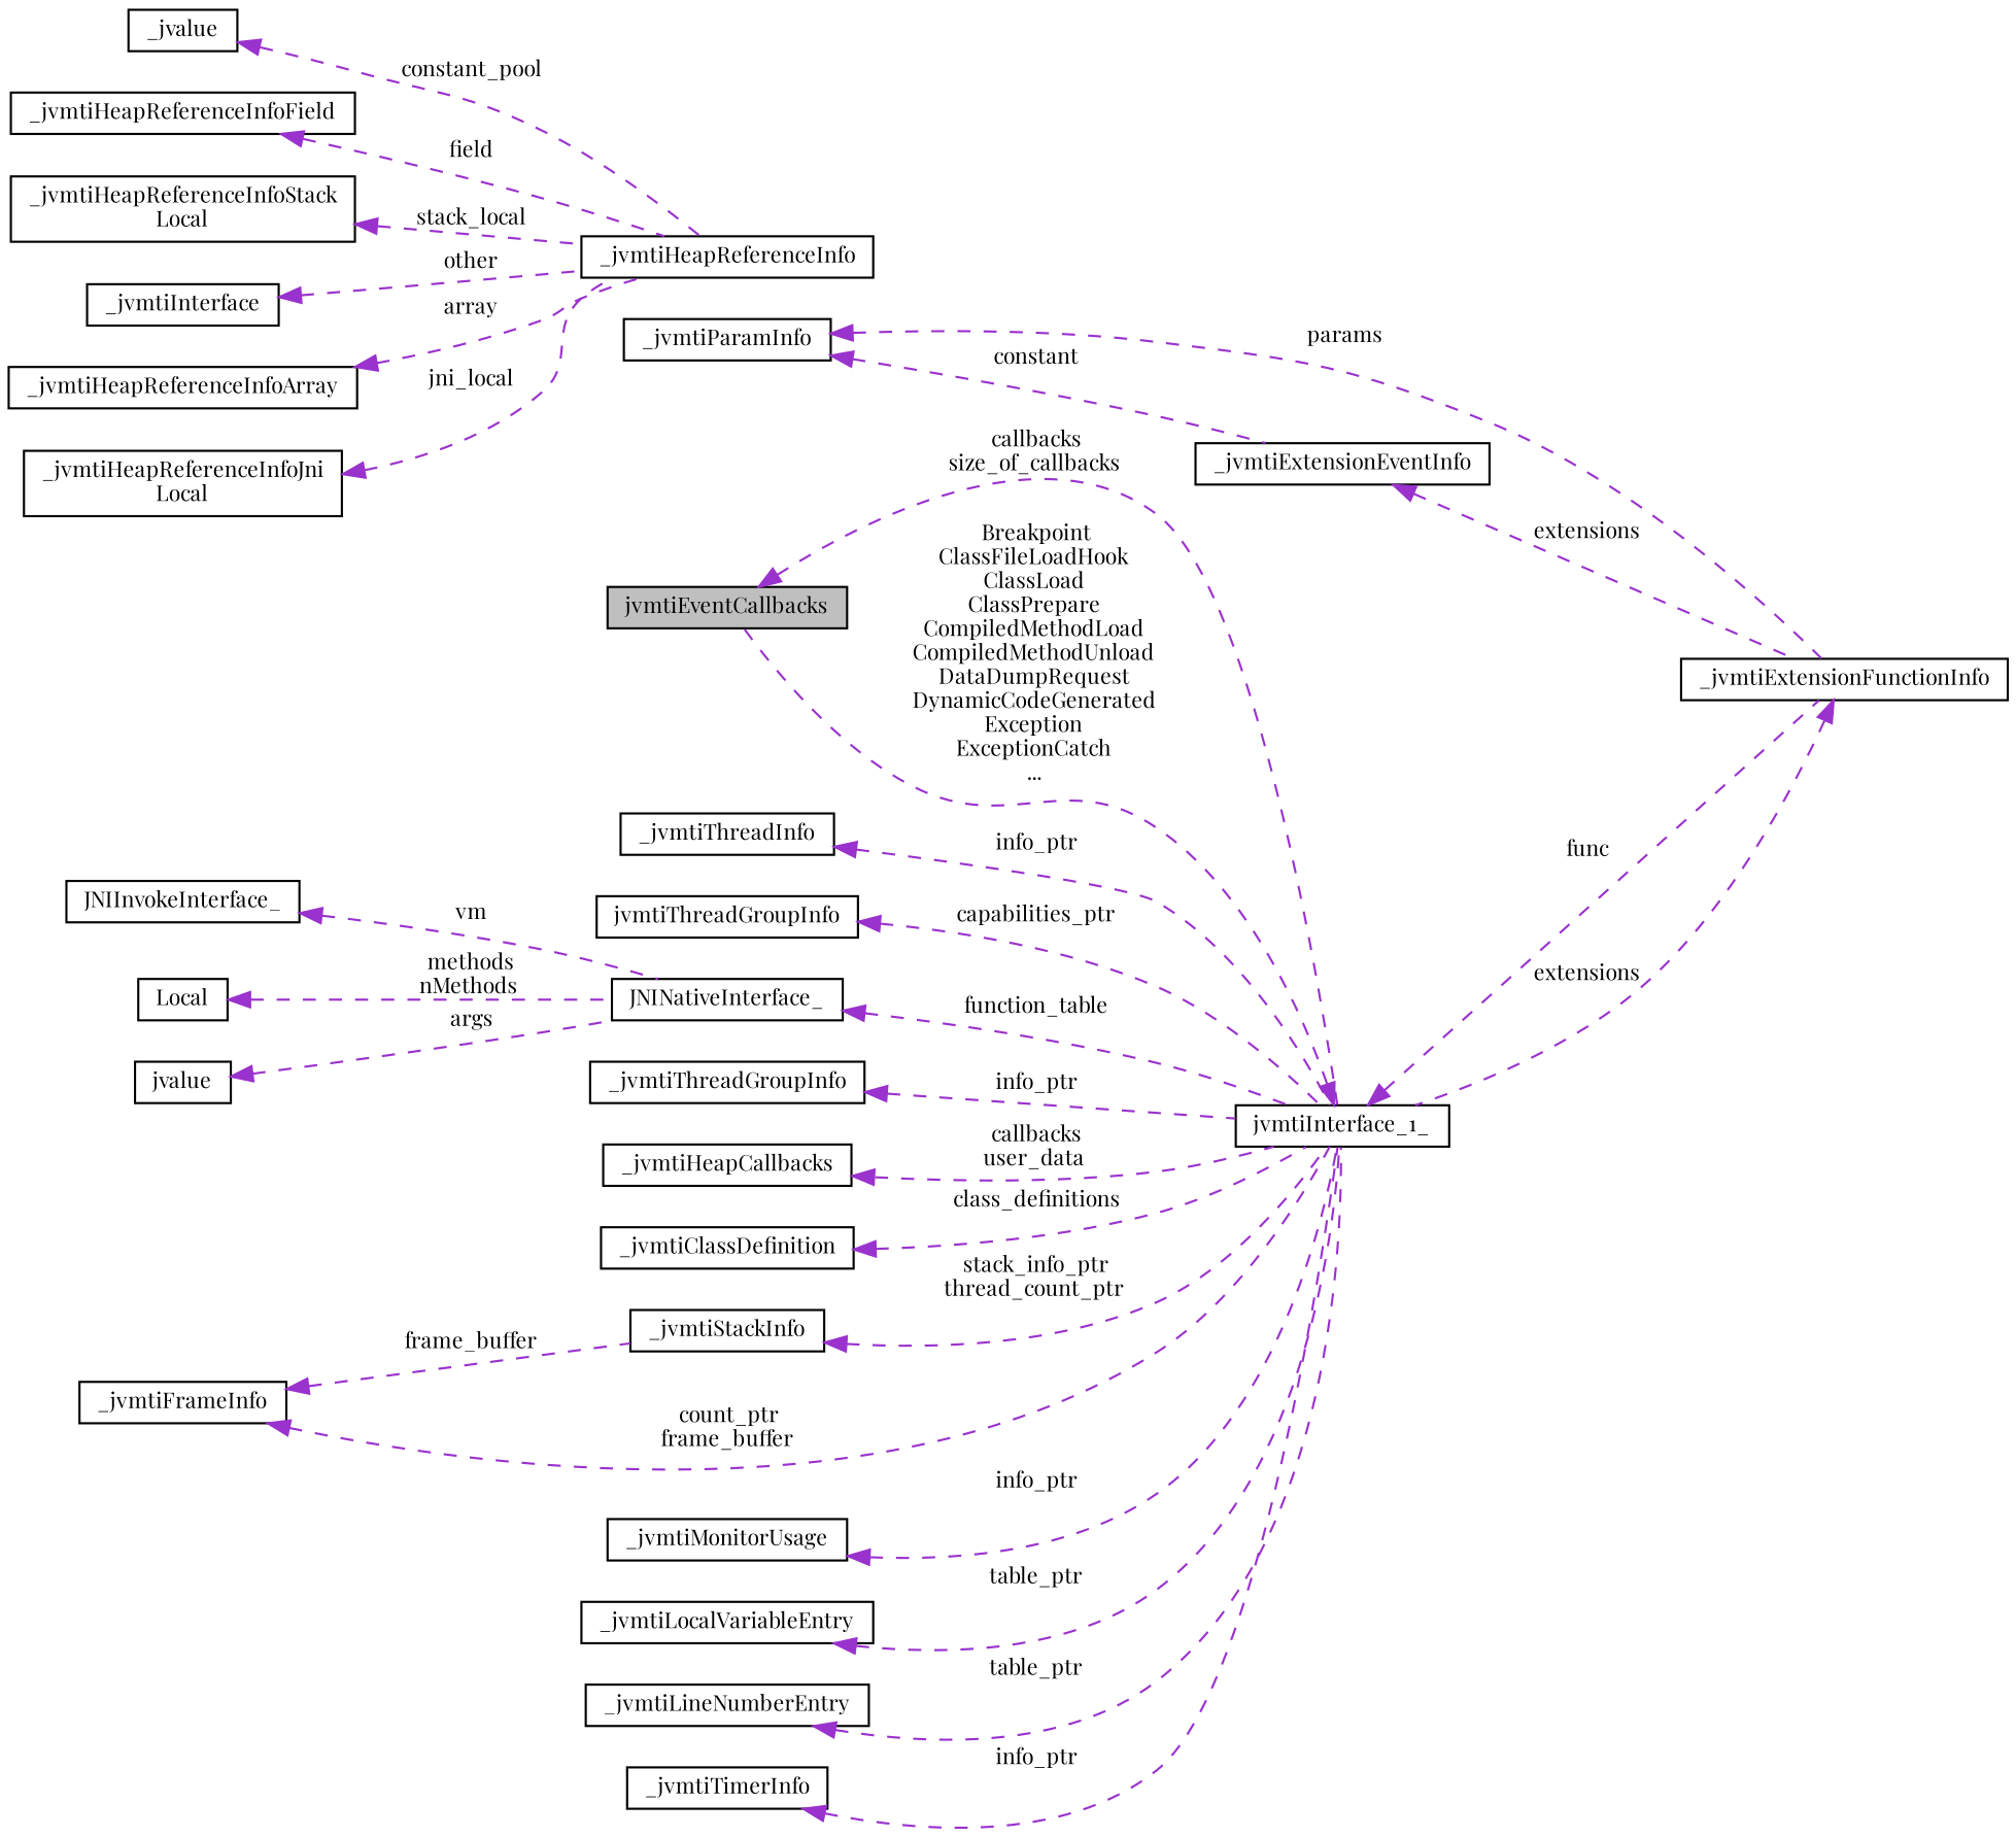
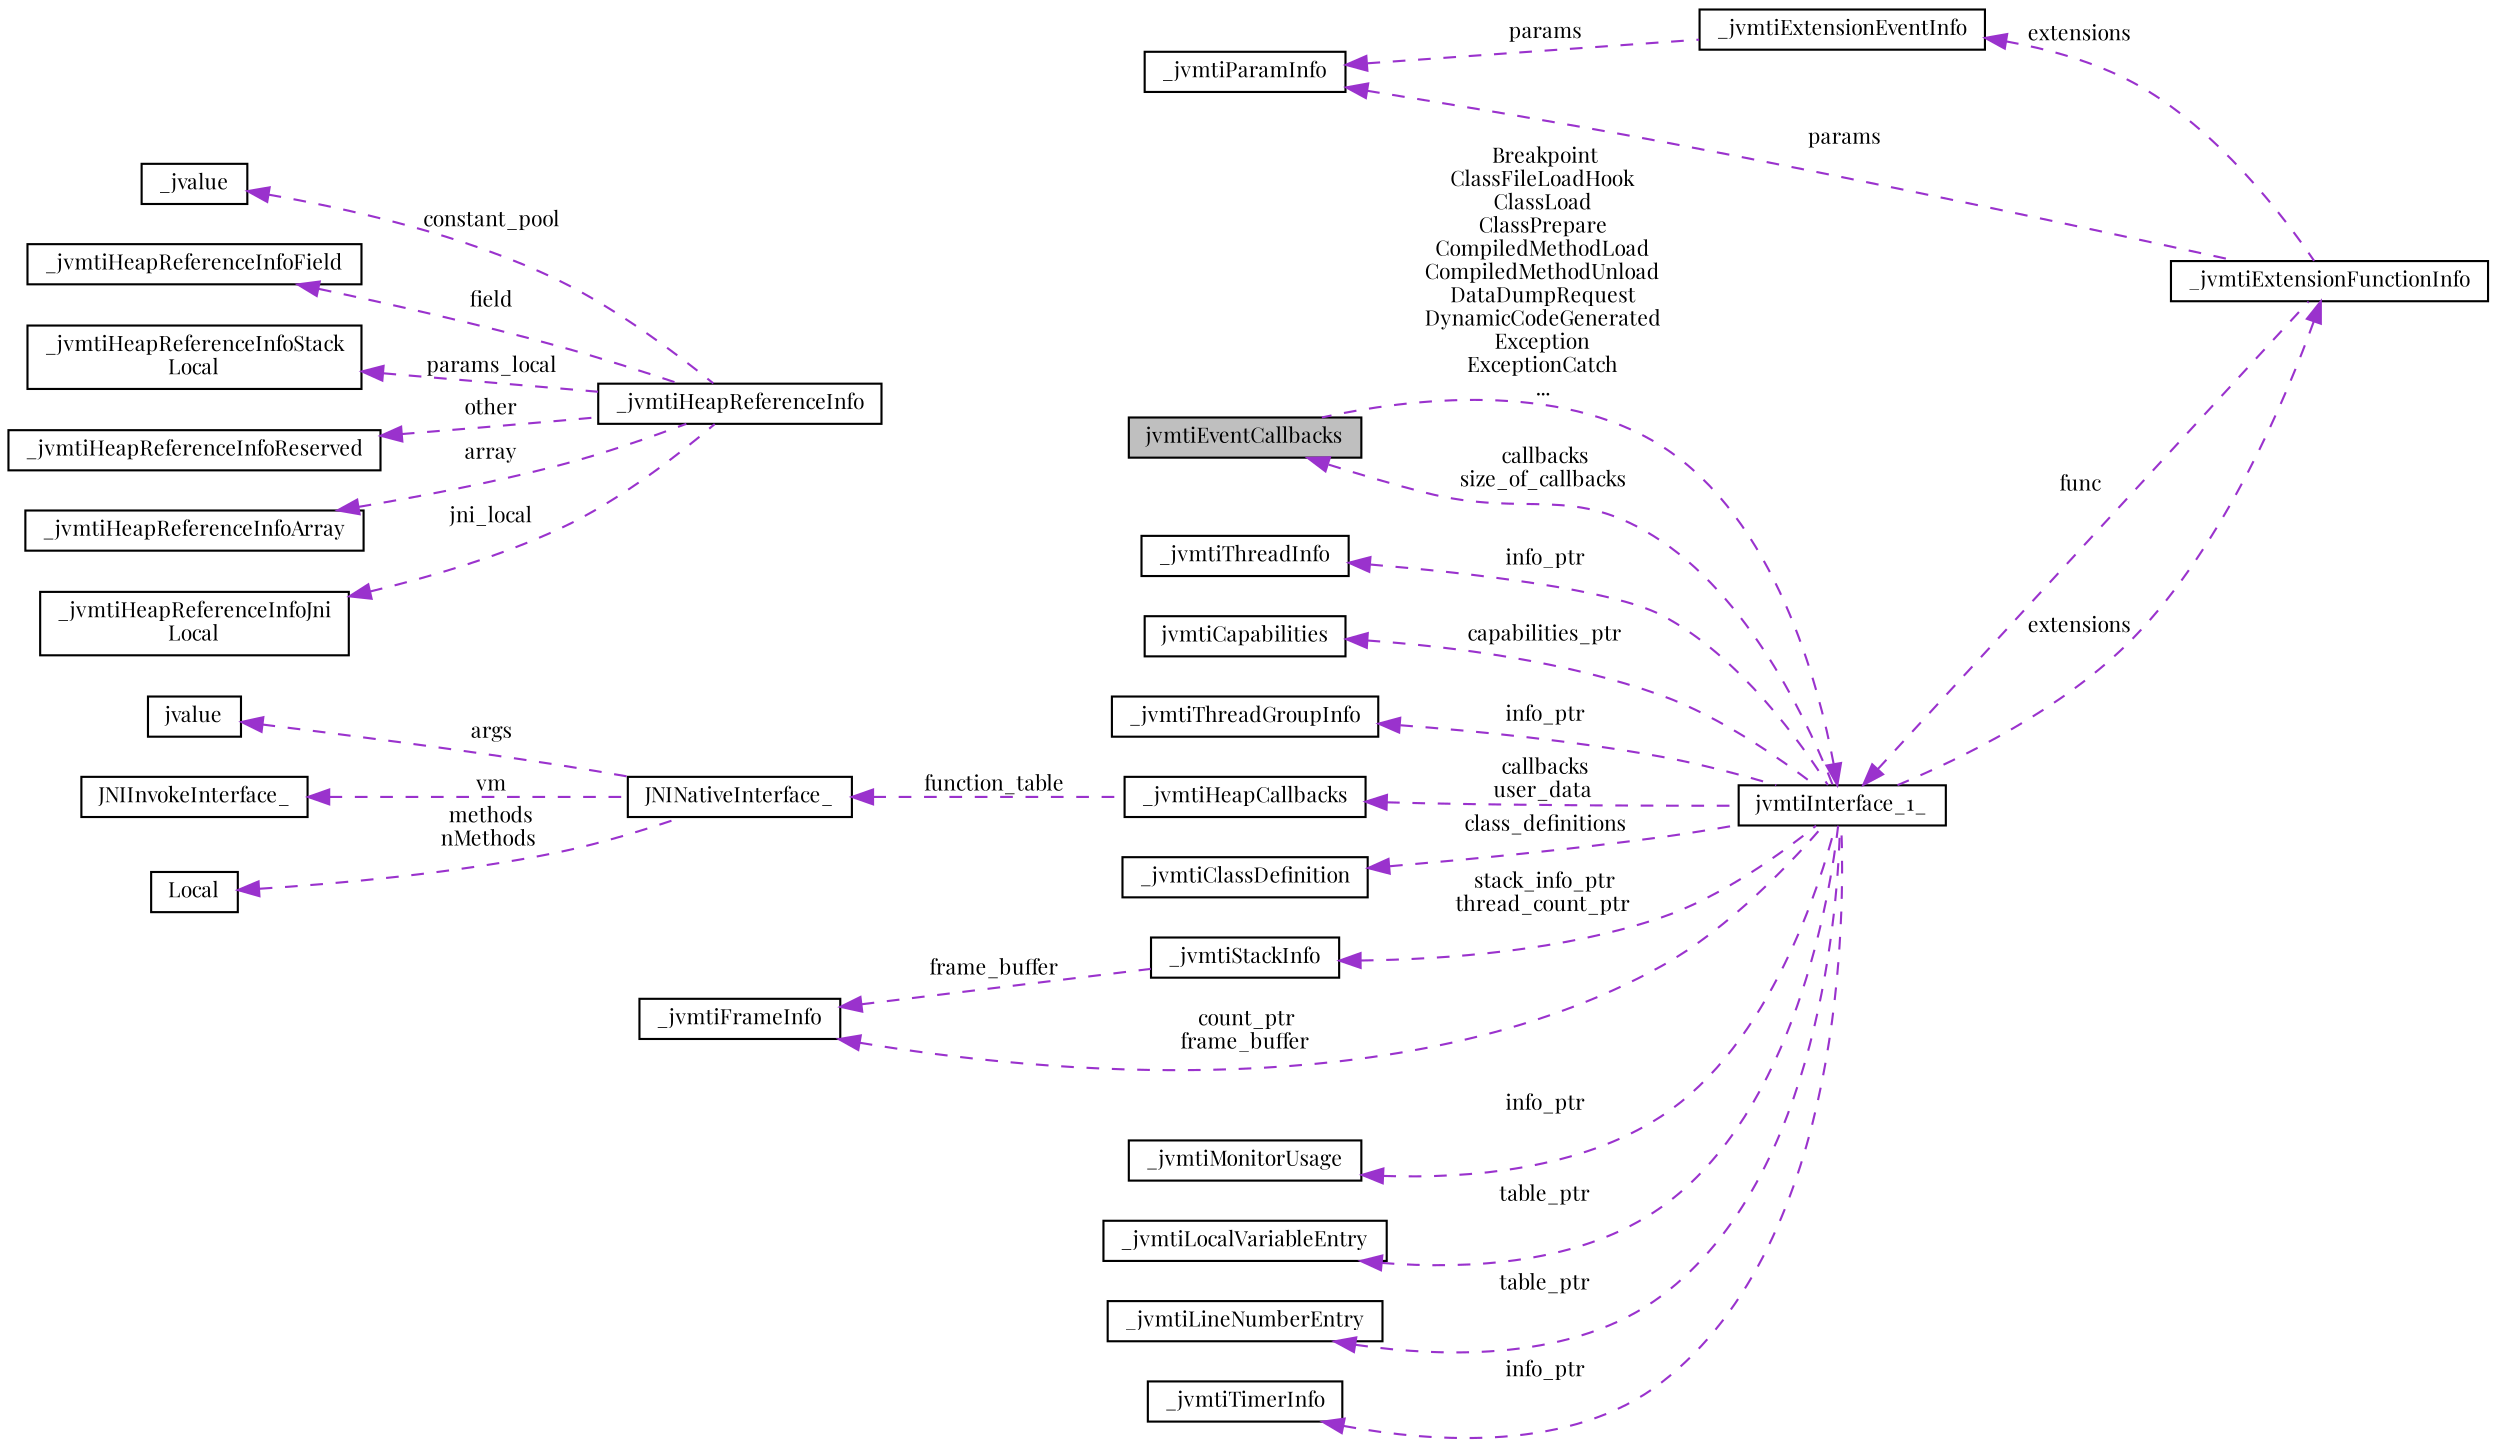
  digraph {
    fontname="Playfair Display"
    rankdir=LR
    node [color=black fillcolor=white fontname="Playfair Display" fontsize=10 shape=record style=filled]
    edge [color=darkorchid3 dir=back fontname="Playfair Display" fontsize=10 labelfontname=Helvetica labelfontsize=10 style=dashed]
    n1 [fillcolor=grey75 fontcolor=black height=0.2 label=jvmtiEventCallbacks width=0.4]
    n2 [height=0.2 label=jvmtiInterface_1_ width=0.4]
    n3 [height=0.2 label=_jvmtiExtensionFunctionInfo width=0.4]
    n4 [height=0.2 label=JNINativeInterface_ width=0.4]
    n5 [height=0.2 label=jvalue width=0.4]
    n6 [height=0.2 label=JNIInvokeInterface_ width=0.4]
    n7 [height=0.2 label=Local width=0.4]
    n8 [height=0.2 label=_jvmtiThreadGroupInfo width=0.4]
    n9 [height=0.2 label=_jvmtiParamInfo width=0.4]
    n10 [height=0.2 label=_jvmtiExtensionEventInfo width=0.4]
    n11 [height=0.2 label=_jvmtiHeapCallbacks width=0.4]
    n12 [height=0.2 label=_jvmtiHeapReferenceInfo width=0.4]
    n13 [height=0.2 label=_jvalue width=0.4]
    n14 [height=0.2 label=_jvmtiHeapReferenceInfoField width=0.4]
    n15 [height=0.2 label="_jvmtiHeapReferenceInfoStack\lLocal" width=0.4]
-   n16 [height=0.2 label=_jvmtiInterface width=0.4]
+   n16 [height=0.2 label=_jvmtiHeapReferenceInfoReserved width=0.4]
    n17 [height=0.2 label=_jvmtiHeapReferenceInfoArray width=0.4]
    n18 [height=0.2 label="_jvmtiHeapReferenceInfoJni\lLocal" width=0.4]
    n19 [height=0.2 label=_jvmtiClassDefinition width=0.4]
    n20 [height=0.2 label=_jvmtiFrameInfo width=0.4]
    n21 [height=0.2 label=_jvmtiStackInfo width=0.4]
    n22 [height=0.2 label=_jvmtiMonitorUsage width=0.4]
    n23 [height=0.2 label=_jvmtiLocalVariableEntry width=0.4]
    n24 [height=0.2 label=_jvmtiLineNumberEntry width=0.4]
    n25 [height=0.2 label=_jvmtiTimerInfo width=0.4]
    n26 [height=0.2 label=_jvmtiThreadInfo width=0.4]
-   n27 [height=0.2 label=jvmtiThreadGroupInfo width=0.4]
+   n27 [height=0.2 label=jvmtiCapabilities width=0.4]
    n1 -> n2 [label=" callbacks\nsize_of_callbacks"]
    n2 -> n1 [label=" Breakpoint\nClassFileLoadHook\nClassLoad\nClassPrepare\nCompiledMethodLoad\nCompiledMethodUnload\nDataDumpRequest\nDynamicCodeGenerated\nException\nExceptionCatch\n..."]
    n2 -> n3 [label=" func"]
    n3 -> n2 [label=" extensions"]
-   n4 -> n2 [label=" function_table"]
+   n4 -> n11 [label=" function_table"]
    n5 -> n4 [label=" args"]
    n6 -> n4 [label=" vm"]
    n7 -> n4 [label=" methods\nnMethods"]
    n8 -> n2 [label=" info_ptr"]
    n9 -> n3 [label=" params"]
-   n9 -> n10 [label=" constant"]
+   n9 -> n10 [label=" params"]
    n10 -> n3 [label=" extensions"]
    n11 -> n2 [label=" callbacks\nuser_data"]
    n13 -> n12 [label=" constant_pool"]
    n14 -> n12 [label=" field"]
-   n15 -> n12 [label=" stack_local"]
+   n15 -> n12 [label=" params_local"]
    n16 -> n12 [label=" other"]
    n17 -> n12 [label=" array"]
    n18 -> n12 [label=" jni_local"]
    n19 -> n2 [label=" class_definitions"]
    n20 -> n2 [label=" count_ptr\nframe_buffer"]
    n20 -> n21 [label=" frame_buffer"]
    n21 -> n2 [label=" stack_info_ptr\nthread_count_ptr"]
    n22 -> n2 [label=" info_ptr"]
    n23 -> n2 [label=" table_ptr"]
    n24 -> n2 [label=" table_ptr"]
    n25 -> n2 [label=" info_ptr"]
    n26 -> n2 [label=" info_ptr"]
    n27 -> n2 [label=" capabilities_ptr"]
  }
